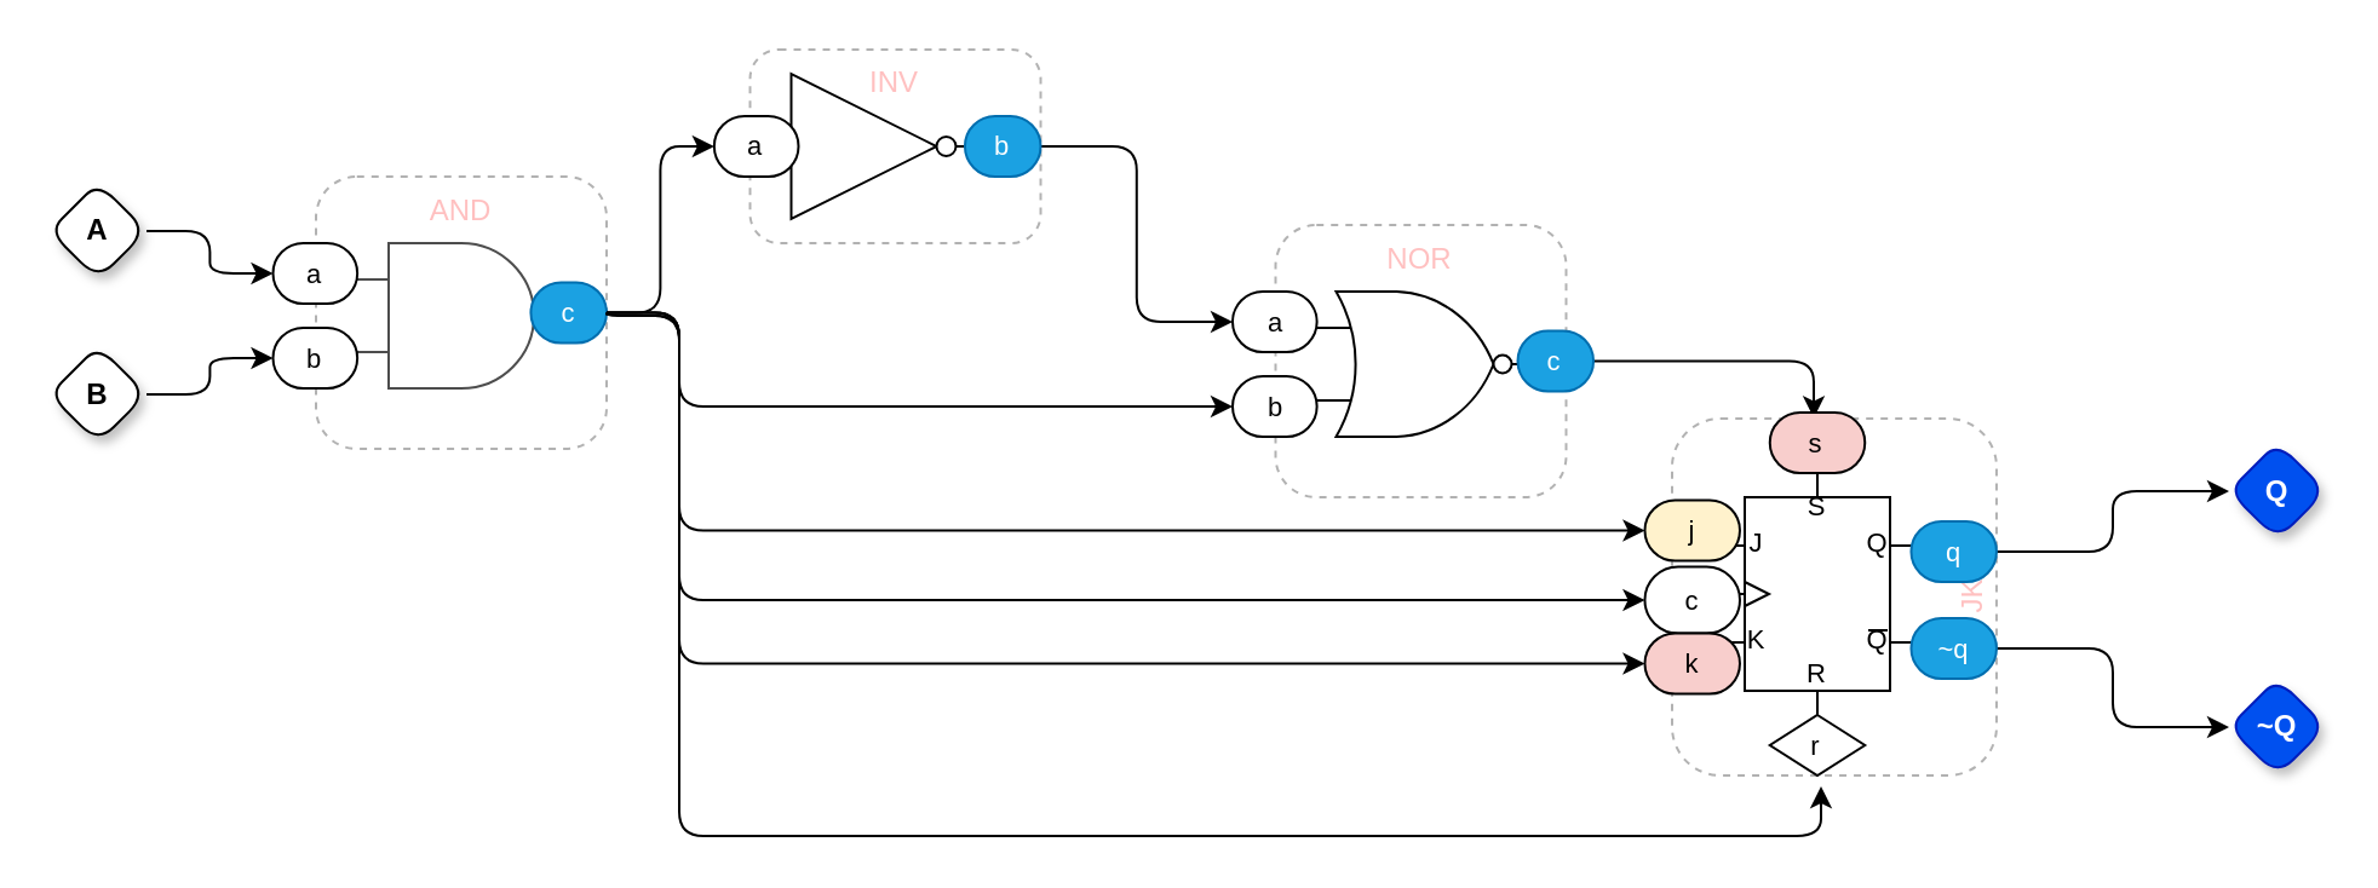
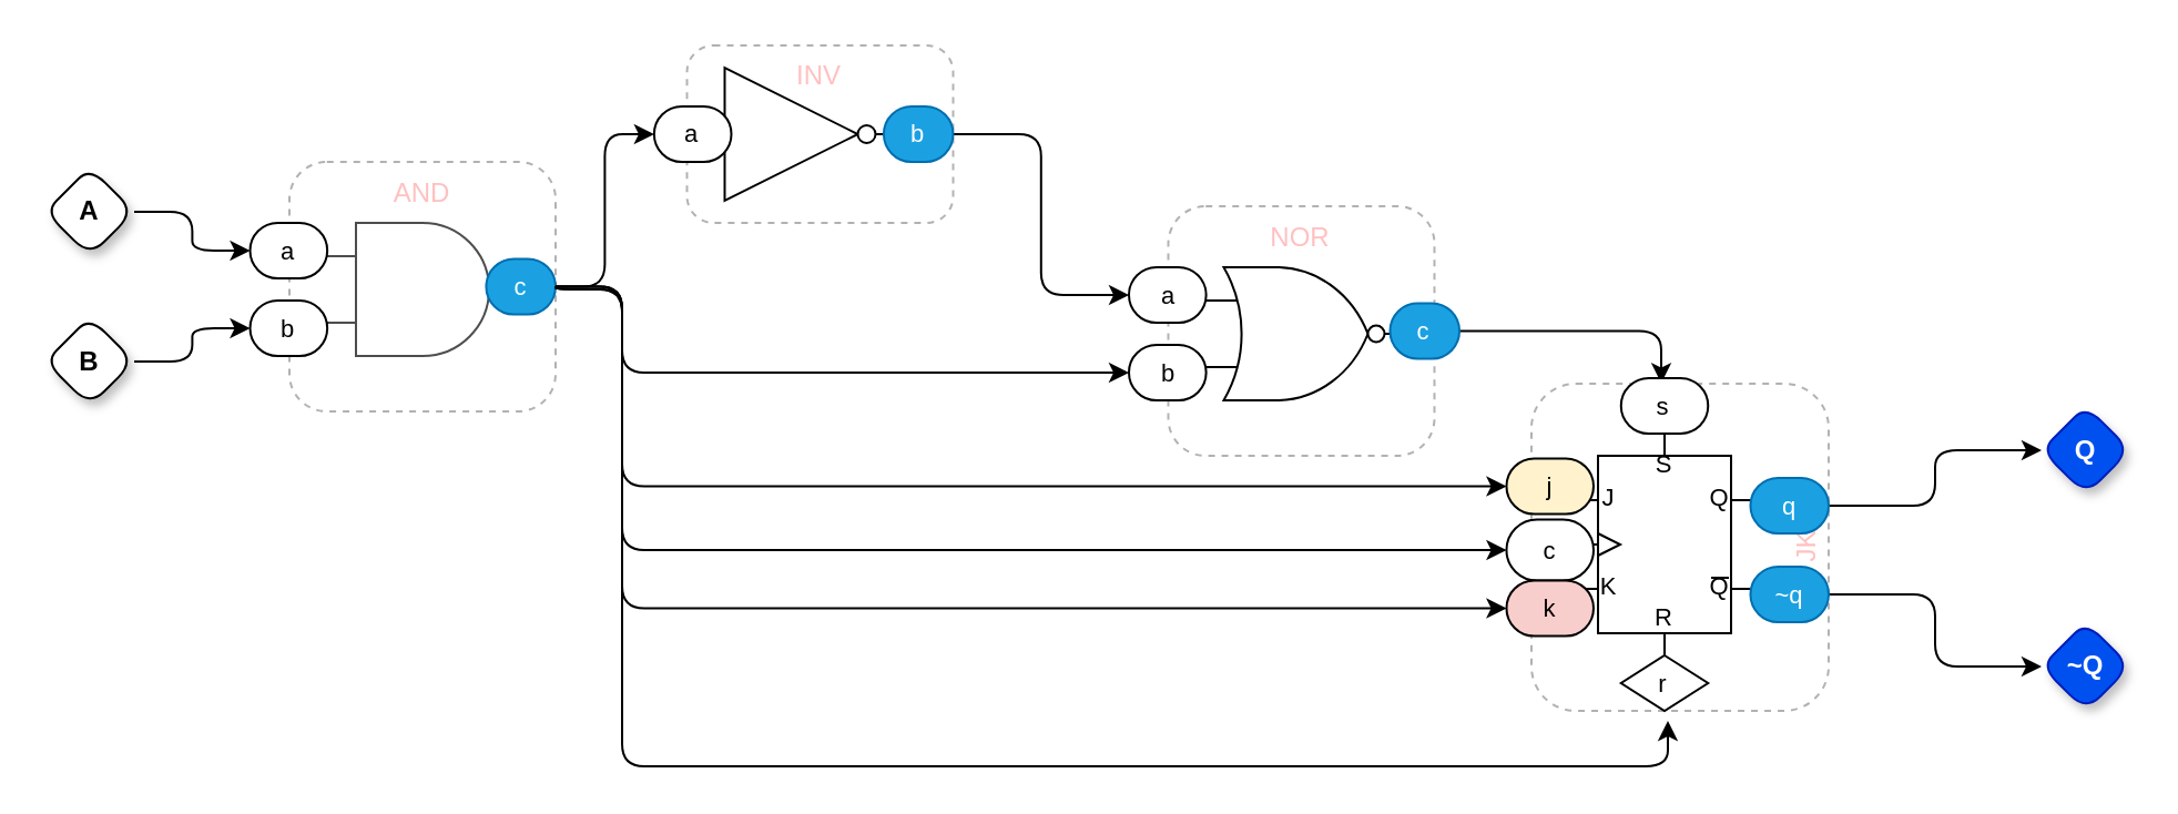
  <mxCell id="0" />
  <mxCell id="1" parent="0" />
  <mxCell id="2" value="" style="verticalLabelPosition=bottom;shadow=0;dashed=0;align=center;html=1;verticalAlign=top;shape=mxgraph.electrical.logic_gates.logic_gate;operation=and;" parent="1" vertex="1"><mxGeometry x="140" y="100" width="100" height="60" as="geometry" /></mxCell>
  <mxCell id="3" value="AND" style="rounded=1;whiteSpace=wrap;html=1;dashed=1;container=1;opacity=30;verticalAlign=top;textOpacity=30;fontColor=#FF3333;" vertex="1" parent="1"><mxGeometry x="130" y="72.5" width="120" height="112.5" as="geometry" /></mxCell>
  <mxCell id="4" value="a" style="rounded=1;whiteSpace=wrap;html=1;sketch=0;points=[[0,0.5,0,0,0],[1,0.5,0,0,0]];arcSize=50;fontFamily=Helvetica;fontSize=11;fontColor=default;" parent="3" vertex="1"><mxGeometry x="-17.745" y="27.5" width="34.824" height="25" as="geometry" /></mxCell>
  <mxCell id="5" value="b" style="rounded=1;whiteSpace=wrap;html=1;sketch=0;points=[[0,0.5,0,0,0],[1,0.5,0,0,0]];arcSize=50;fontFamily=Helvetica;fontSize=11;fontColor=default;" parent="3" vertex="1"><mxGeometry x="-17.745" y="62.5" width="34.824" height="25" as="geometry" /></mxCell>
  <mxCell id="6" value="c" style="rounded=1;whiteSpace=wrap;html=1;sketch=0;points=[[0,0.5,0,0,0],[1,0.5,0,0,0]];fillColor=#1ba1e2;fontColor=#ffffff;strokeColor=#006EAF;arcSize=50;fontFamily=Helvetica;fontSize=11;" parent="3" vertex="1"><mxGeometry x="88.725" y="43.75" width="31.275" height="25" as="geometry" /></mxCell>
  <mxCell id="7" style="edgeStyle=orthogonalEdgeStyle;rounded=1;orthogonalLoop=1;jettySize=auto;html=1;exitX=1;exitY=0.5;exitDx=0;exitDy=0;exitPerimeter=0;entryX=0;entryY=0.5;entryDx=0;entryDy=0;entryPerimeter=0;curved=0;" parent="1" source="6" target="29" edge="1"><mxGeometry relative="1" as="geometry" /></mxCell>
  <mxCell id="8" style="edgeStyle=orthogonalEdgeStyle;rounded=1;orthogonalLoop=1;jettySize=auto;html=1;exitX=1;exitY=0.5;exitDx=0;exitDy=0;exitPerimeter=0;curved=0;entryX=0.462;entryY=0.09;entryDx=0;entryDy=0;entryPerimeter=0;" parent="1" source="23" target="38" edge="1"><mxGeometry relative="1" as="geometry" /></mxCell>
  <mxCell id="9" style="edgeStyle=orthogonalEdgeStyle;rounded=1;orthogonalLoop=1;jettySize=auto;html=1;exitX=1;exitY=0.5;exitDx=0;exitDy=0;exitPerimeter=0;entryX=0;entryY=0.5;entryDx=0;entryDy=0;entryPerimeter=0;curved=0;" parent="1" source="6" target="33" edge="1"><mxGeometry relative="1" as="geometry"><Array as="points"><mxPoint x="250" y="130" /><mxPoint x="280" y="130" /><mxPoint x="280" y="219" /></Array></mxGeometry></mxCell>
  <mxCell id="10" style="edgeStyle=orthogonalEdgeStyle;rounded=1;orthogonalLoop=1;jettySize=auto;html=1;exitX=1;exitY=0.5;exitDx=0;exitDy=0;exitPerimeter=0;entryX=0.538;entryY=1.18;entryDx=0;entryDy=0;entryPerimeter=0;curved=0;" parent="1" source="6" target="32" edge="1"><mxGeometry relative="1" as="geometry"><Array as="points"><mxPoint x="250" y="130" /><mxPoint x="280" y="130" /><mxPoint x="280" y="345" /><mxPoint x="752" y="345" /></Array></mxGeometry></mxCell>
  <mxCell id="11" value="A" style="rhombus;whiteSpace=wrap;html=1;rounded=1;fontStyle=1;glass=0;sketch=0;fontSize=12;points=[[0,0.5,0,0,0],[0.5,0,0,0,0],[0.5,1,0,0,0],[1,0.5,0,0,0]];shadow=1;fontFamily=Helvetica;fontColor=default;" parent="1" vertex="1"><mxGeometry x="20" y="75" width="40" height="40" as="geometry" /></mxCell>
  <mxCell id="12" value="B" style="rhombus;whiteSpace=wrap;html=1;rounded=1;fontStyle=1;glass=0;sketch=0;fontSize=12;points=[[0,0.5,0,0,0],[0.5,0,0,0,0],[0.5,1,0,0,0],[1,0.5,0,0,0]];shadow=1;fontFamily=Helvetica;fontColor=default;" parent="1" vertex="1"><mxGeometry x="20" y="142.5" width="40" height="40" as="geometry" /></mxCell>
  <mxCell id="13" style="edgeStyle=orthogonalEdgeStyle;rounded=1;orthogonalLoop=1;jettySize=auto;html=1;exitX=1;exitY=0.5;exitDx=0;exitDy=0;exitPerimeter=0;entryX=0;entryY=0.5;entryDx=0;entryDy=0;entryPerimeter=0;curved=0;" parent="1" source="11" target="4" edge="1"><mxGeometry relative="1" as="geometry" /></mxCell>
  <mxCell id="14" style="edgeStyle=orthogonalEdgeStyle;rounded=1;orthogonalLoop=1;jettySize=auto;html=1;exitX=1;exitY=0.5;exitDx=0;exitDy=0;exitPerimeter=0;entryX=0;entryY=0.5;entryDx=0;entryDy=0;entryPerimeter=0;curved=0;" parent="1" source="12" target="5" edge="1"><mxGeometry relative="1" as="geometry" /></mxCell>
  <mxCell id="15" value="Q" style="rhombus;whiteSpace=wrap;html=1;rounded=1;fontStyle=1;glass=0;sketch=0;fontSize=12;points=[[0,0.5,0,0,0],[0.5,0,0,0,0],[0.5,1,0,0,0],[1,0.5,0,0,0]];shadow=1;fillColor=#0050ef;fontColor=#ffffff;strokeColor=#001DBC;fontFamily=Helvetica;" parent="1" vertex="1"><mxGeometry x="920" y="182.5" width="40" height="40" as="geometry" /></mxCell>
  <mxCell id="16" value="~Q" style="rhombus;whiteSpace=wrap;html=1;rounded=1;fontStyle=1;glass=0;sketch=0;fontSize=12;points=[[0,0.5,0,0,0],[0.5,0,0,0,0],[0.5,1,0,0,0],[1,0.5,0,0,0]];shadow=1;fillColor=#0050ef;fontColor=#ffffff;strokeColor=#001DBC;fontFamily=Helvetica;" parent="1" vertex="1"><mxGeometry x="920" y="280" width="40" height="40" as="geometry" /></mxCell>
  <mxCell id="17" style="edgeStyle=orthogonalEdgeStyle;rounded=1;orthogonalLoop=1;jettySize=auto;html=1;entryX=0;entryY=0.5;entryDx=0;entryDy=0;entryPerimeter=0;curved=0;exitX=1;exitY=0.5;exitDx=0;exitDy=0;exitPerimeter=0;" parent="1" source="37" target="15" edge="1"><mxGeometry relative="1" as="geometry" /></mxCell>
  <mxCell id="18" style="edgeStyle=orthogonalEdgeStyle;rounded=1;orthogonalLoop=1;jettySize=auto;html=1;entryX=0;entryY=0.5;entryDx=0;entryDy=0;entryPerimeter=0;curved=0;exitX=1;exitY=0.5;exitDx=0;exitDy=0;exitPerimeter=0;" parent="1" source="36" target="16" edge="1"><mxGeometry relative="1" as="geometry" /></mxCell>
  <mxCell id="19" value="NOR" style="rounded=1;whiteSpace=wrap;html=1;dashed=1;container=1;opacity=30;verticalAlign=top;textOpacity=30;fontColor=#FF3333;" vertex="1" parent="1"><mxGeometry x="526.25" y="92.5" width="120" height="112.5" as="geometry" /></mxCell>
  <mxCell id="20" value="" style="verticalLabelPosition=bottom;shadow=0;dashed=0;align=center;html=1;verticalAlign=top;shape=mxgraph.electrical.logic_gates.logic_gate;operation=or;negating=1;negSize=0.15;" vertex="1" parent="19"><mxGeometry x="10" y="27.5" width="100" height="60" as="geometry" /></mxCell>
  <mxCell id="21" value="a" style="rounded=1;whiteSpace=wrap;html=1;sketch=0;points=[[0,0.5,0,0,0],[1,0.5,0,0,0]];arcSize=50;fontFamily=Helvetica;fontSize=11;fontColor=default;" vertex="1" parent="19"><mxGeometry x="-17.745" y="27.5" width="34.824" height="25" as="geometry" /></mxCell>
  <mxCell id="22" value="b" style="rounded=1;whiteSpace=wrap;html=1;sketch=0;points=[[0,0.5,0,0,0],[1,0.5,0,0,0]];arcSize=50;fontFamily=Helvetica;fontSize=11;fontColor=default;" vertex="1" parent="19"><mxGeometry x="-17.745" y="62.5" width="34.824" height="25" as="geometry" /></mxCell>
  <mxCell id="23" value="c" style="rounded=1;whiteSpace=wrap;html=1;sketch=0;points=[[0,0.5,0,0,0],[1,0.5,0,0,0]];fillColor=#1ba1e2;fontColor=#ffffff;strokeColor=#006EAF;arcSize=50;fontFamily=Helvetica;fontSize=11;" vertex="1" parent="19"><mxGeometry x="100.005" y="43.75" width="31.275" height="25" as="geometry" /></mxCell>
  <mxCell id="24" style="edgeStyle=orthogonalEdgeStyle;rounded=1;orthogonalLoop=1;jettySize=auto;html=1;exitX=1;exitY=0.5;exitDx=0;exitDy=0;exitPerimeter=0;entryX=0;entryY=0.5;entryDx=0;entryDy=0;entryPerimeter=0;curved=0;" edge="1" parent="1" source="28" target="21"><mxGeometry relative="1" as="geometry" /></mxCell>
  <mxCell id="25" style="edgeStyle=orthogonalEdgeStyle;shape=connector;curved=0;rounded=1;orthogonalLoop=1;jettySize=auto;html=1;exitX=1;exitY=0.5;exitDx=0;exitDy=0;exitPerimeter=0;entryX=0;entryY=0.5;entryDx=0;entryDy=0;entryPerimeter=0;strokeColor=default;align=center;verticalAlign=middle;fontFamily=Helvetica;fontSize=11;fontColor=default;labelBackgroundColor=default;endArrow=classic;" edge="1" parent="1" source="6" target="22"><mxGeometry relative="1" as="geometry"><Array as="points"><mxPoint x="280" y="129" /><mxPoint x="280" y="168" /></Array></mxGeometry></mxCell>
  <mxCell id="26" value="INV" style="rounded=1;whiteSpace=wrap;html=1;dashed=1;container=1;opacity=30;verticalAlign=top;textOpacity=30;fontColor=#FF3333;" vertex="1" parent="1"><mxGeometry x="309.25" y="20" width="120" height="80" as="geometry" /></mxCell>
  <mxCell id="27" value="" style="verticalLabelPosition=bottom;shadow=0;dashed=0;align=center;html=1;verticalAlign=top;shape=mxgraph.electrical.logic_gates.inverter_2" parent="26" vertex="1"><mxGeometry y="10" width="100" height="60" as="geometry" /></mxCell>
  <mxCell id="28" value="b" style="rounded=1;whiteSpace=wrap;html=1;sketch=0;points=[[0,0.5,0,0,0],[1,0.5,0,0,0]];fillColor=#1ba1e2;fontColor=#ffffff;strokeColor=#006EAF;arcSize=50;fontFamily=Helvetica;fontSize=11;" vertex="1" parent="26"><mxGeometry x="88.725" y="27.5" width="31.275" height="25" as="geometry" /></mxCell>
  <mxCell id="29" value="a" style="rounded=1;whiteSpace=wrap;html=1;sketch=0;points=[[0,0.5,0,0,0],[1,0.5,0,0,0]];arcSize=50;fontFamily=Helvetica;fontSize=11;fontColor=default;" vertex="1" parent="26"><mxGeometry x="-14.825" y="27.5" width="34.824" height="25" as="geometry" /></mxCell>
  <mxCell id="30" value="JK" style="rounded=1;whiteSpace=wrap;html=1;dashed=1;container=1;opacity=30;verticalAlign=bottom;horizontal=0;textOpacity=30;fontColor=#FF3333;" vertex="1" parent="1"><mxGeometry x="690" y="172.5" width="133.99" height="147.5" as="geometry" /></mxCell>
  <mxCell id="31" value="" style="verticalLabelPosition=bottom;shadow=0;dashed=0;align=center;html=1;verticalAlign=top;shape=mxgraph.electrical.logic_gates.jk_flip-flop_with_sr;" vertex="1" parent="30"><mxGeometry x="10" y="22.5" width="100" height="100" as="geometry" /></mxCell>
  <mxCell id="32" value="r" style="rhombus;whiteSpace=wrap;html=1;sketch=0;points=[[0,0.5,0,0,0],[1,0.5,0,0,0]];arcSize=50;fontFamily=Helvetica;fontSize=11;fontColor=default;" vertex="1" parent="30"><mxGeometry x="40.38" y="122.5" width="39.25" height="25" as="geometry" /></mxCell>
  <mxCell id="33" value="j" style="rounded=1;whiteSpace=wrap;html=1;sketch=0;points=[[0,0.5,0,0,0],[1,0.5,0,0,0]];arcSize=50;fontFamily=Helvetica;fontSize=11;fontColor=default;fillColor=#fff2cc;" vertex="1" parent="30"><mxGeometry x="-11.26" y="33.75" width="39.25" height="25" as="geometry" /></mxCell>
  <mxCell id="34" value="c" style="rounded=1;whiteSpace=wrap;html=1;sketch=0;points=[[0,0.5,0,0,0],[1,0.5,0,0,0]];arcSize=50;fontFamily=Helvetica;fontSize=11;fontColor=default;" vertex="1" parent="30"><mxGeometry x="-11.26" y="61.25" width="39.25" height="27.5" as="geometry" /></mxCell>
  <mxCell id="35" value="k" style="rounded=1;whiteSpace=wrap;html=1;sketch=0;points=[[0,0.5,0,0,0],[1,0.5,0,0,0]];arcSize=50;fontFamily=Helvetica;fontSize=11;fontColor=default;fillColor=#f8cecc;" vertex="1" parent="30"><mxGeometry x="-11.26" y="88.75" width="39.25" height="25" as="geometry" /></mxCell>
  <mxCell id="36" value="~q" style="rounded=1;whiteSpace=wrap;html=1;sketch=0;points=[[0,0.5,0,0,0],[1,0.5,0,0,0]];fillColor=#1ba1e2;fontColor=#ffffff;strokeColor=#006EAF;arcSize=50;fontFamily=Helvetica;fontSize=11;" vertex="1" parent="30"><mxGeometry x="98.74" y="82.5" width="35.25" height="25" as="geometry" /></mxCell>
  <mxCell id="37" value="q" style="rounded=1;whiteSpace=wrap;html=1;sketch=0;points=[[0,0.5,0,0,0],[1,0.5,0,0,0]];fillColor=#1ba1e2;fontColor=#ffffff;strokeColor=#006EAF;arcSize=50;fontFamily=Helvetica;fontSize=11;" vertex="1" parent="30"><mxGeometry x="98.74" y="42.5" width="35.25" height="25" as="geometry" /></mxCell>
- <mxCell id="38" value="s" style="rounded=1;whiteSpace=wrap;html=1;sketch=0;points=[[0,0.5,0,0,0],[1,0.5,0,0,0]];arcSize=50;fontFamily=Helvetica;fontSize=11;fontColor=default;fillColor=#f8cecc;" vertex="1" parent="30"><mxGeometry x="40.38" y="-2.5" width="39.25" height="25" as="geometry" /></mxCell>
+ <mxCell id="38" value="s" style="rounded=1;whiteSpace=wrap;html=1;sketch=0;points=[[0,0.5,0,0,0],[1,0.5,0,0,0]];arcSize=50;fontFamily=Helvetica;fontSize=11;fontColor=default;" vertex="1" parent="30"><mxGeometry x="40.38" y="-2.5" width="39.25" height="25" as="geometry" /></mxCell>
  <mxCell id="39" style="edgeStyle=orthogonalEdgeStyle;shape=connector;curved=0;rounded=1;orthogonalLoop=1;jettySize=auto;html=1;exitX=1;exitY=0.5;exitDx=0;exitDy=0;exitPerimeter=0;entryX=0;entryY=0.5;entryDx=0;entryDy=0;entryPerimeter=0;strokeColor=default;align=center;verticalAlign=middle;fontFamily=Helvetica;fontSize=11;fontColor=default;labelBackgroundColor=default;endArrow=classic;" edge="1" parent="1" source="6" target="34"><mxGeometry relative="1" as="geometry"><Array as="points"><mxPoint x="280" y="129" /><mxPoint x="280" y="248" /></Array></mxGeometry></mxCell>
  <mxCell id="40" style="edgeStyle=orthogonalEdgeStyle;shape=connector;curved=0;rounded=1;orthogonalLoop=1;jettySize=auto;html=1;exitX=1;exitY=0.5;exitDx=0;exitDy=0;exitPerimeter=0;entryX=0;entryY=0.5;entryDx=0;entryDy=0;entryPerimeter=0;strokeColor=default;align=center;verticalAlign=middle;fontFamily=Helvetica;fontSize=11;fontColor=default;labelBackgroundColor=default;endArrow=classic;" edge="1" parent="1" source="6" target="35"><mxGeometry relative="1" as="geometry"><Array as="points"><mxPoint x="280" y="129" /><mxPoint x="280" y="274" /></Array></mxGeometry></mxCell>
